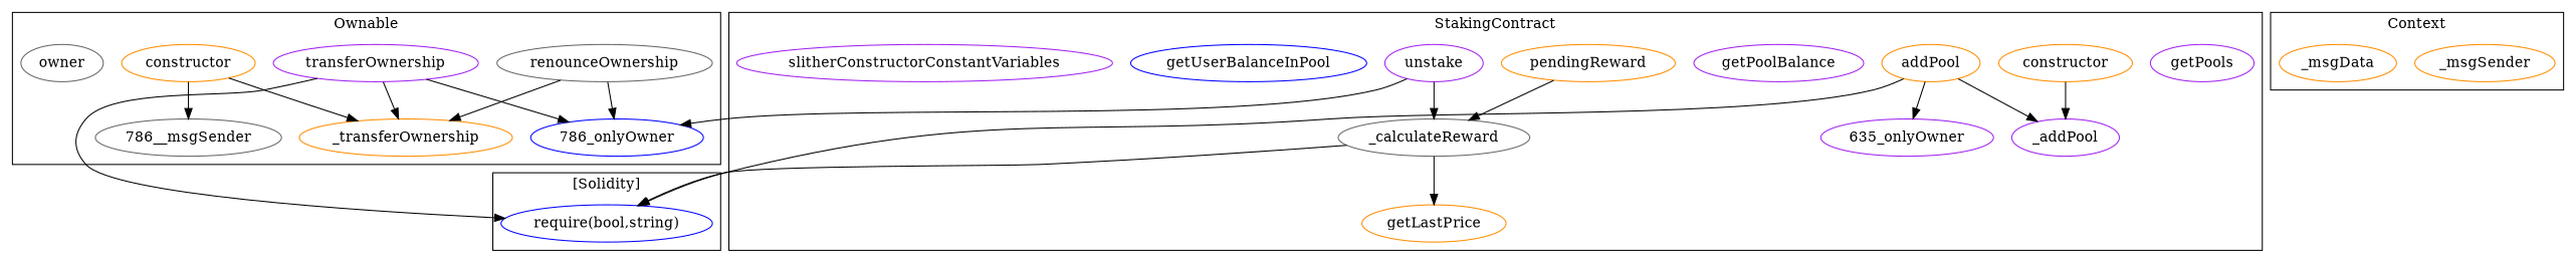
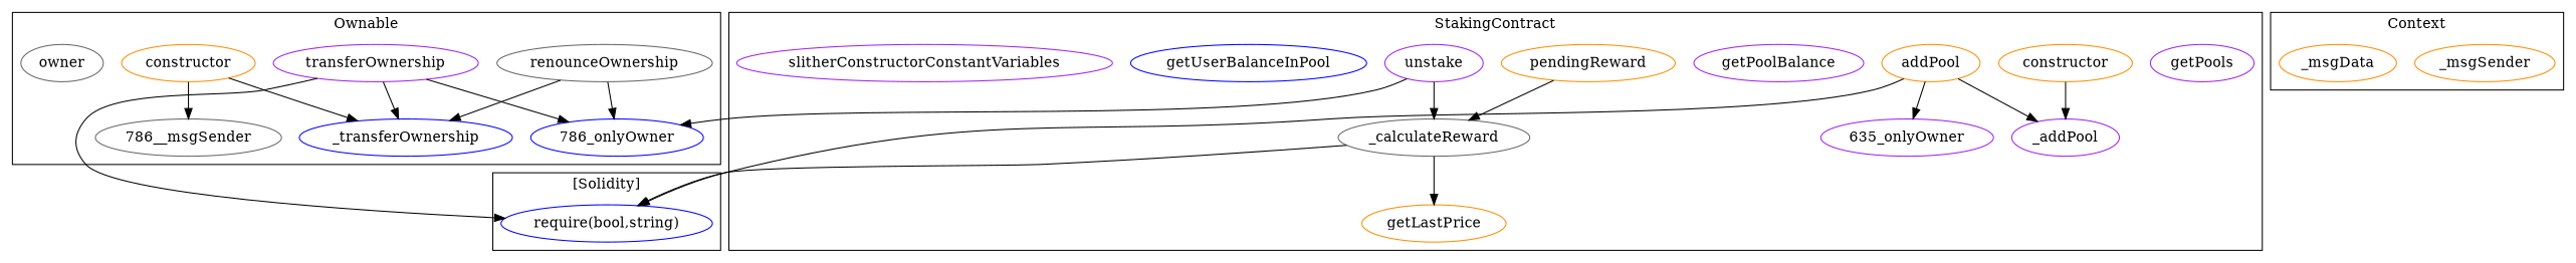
  strict digraph {
    node [color=darkorange]
    n1 [color=gray40 label=renounceOwnership]
-   n2 [label=_transferOwnership]
+   n2 [color=blue label=_transferOwnership]
    "786_onlyOwner" [color=blue]
    n4 [label=constructor]
    "786__msgSender" [color=gray40]
    n6 [color=purple label=transferOwnership]
    n7 [color=gray40 label=owner]
    n8 [label=_msgSender]
    n9 [label=_msgData]
    n10 [color=purple label=getPools]
    n11 [label=addPool]
    n12 [color=purple label=_addPool]
    "635_onlyOwner" [color=purple]
    n14 [color=purple label=unstake]
    n15 [color=gray40 label=_calculateReward]
    n16 [color=purple label=getPoolBalance]
    n17 [label=constructor]
    n18 [label=pendingReward]
    n19 [label=getLastPrice]
    n20 [color=blue label=getUserBalanceInPool]
    n21 [color=purple label=slitherConstructorConstantVariables]
    "require(bool,string)" [color=blue]
    subgraph cluster_1 {
      label=Ownable
      n1
      n2
      "786_onlyOwner"
      n4
      "786__msgSender"
      n6
      n7
    }
    subgraph cluster_2 {
      label=Context
      n8
      n9
    }
    subgraph cluster_3 {
      label=StakingContract
      n10
      n11
      n12
      "635_onlyOwner"
      n14
      n15
      n16
      n17
      n18
      n19
      n20
      n21
    }
    subgraph cluster_4 {
      label="[Solidity]"
      "require(bool,string)"
    }
    n1 -> n2
    n1 -> "786_onlyOwner"
    n4 -> n2
    n4 -> "786__msgSender"
    n6 -> n2
    n6 -> "786_onlyOwner"
    n6 -> "require(bool,string)"
    n11 -> n12
    n11 -> "635_onlyOwner"
    n11 -> "require(bool,string)"
    n14 -> "786_onlyOwner"
    n14 -> n15
    n15 -> n19
    n15 -> "require(bool,string)"
    n17 -> n12
    n18 -> n15
  }
